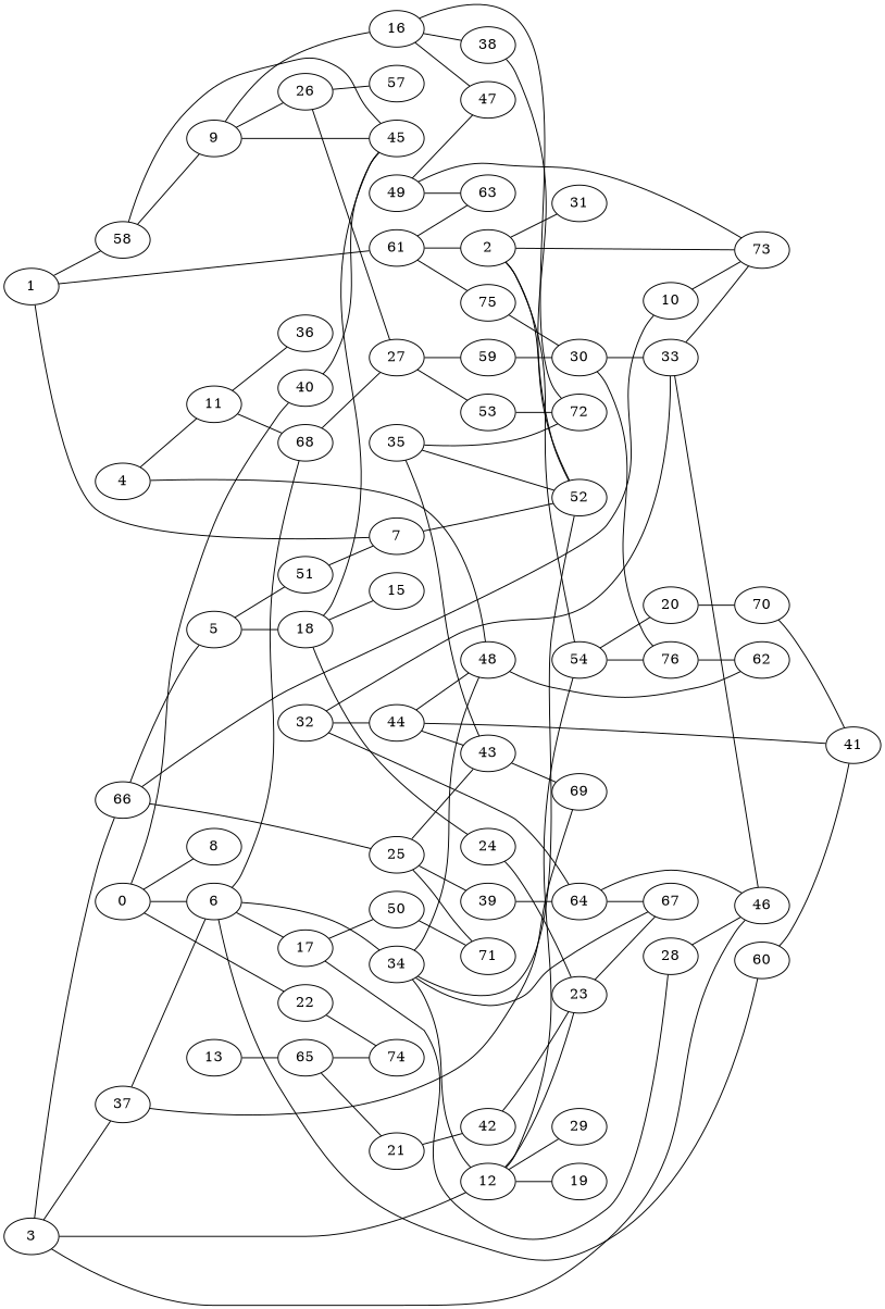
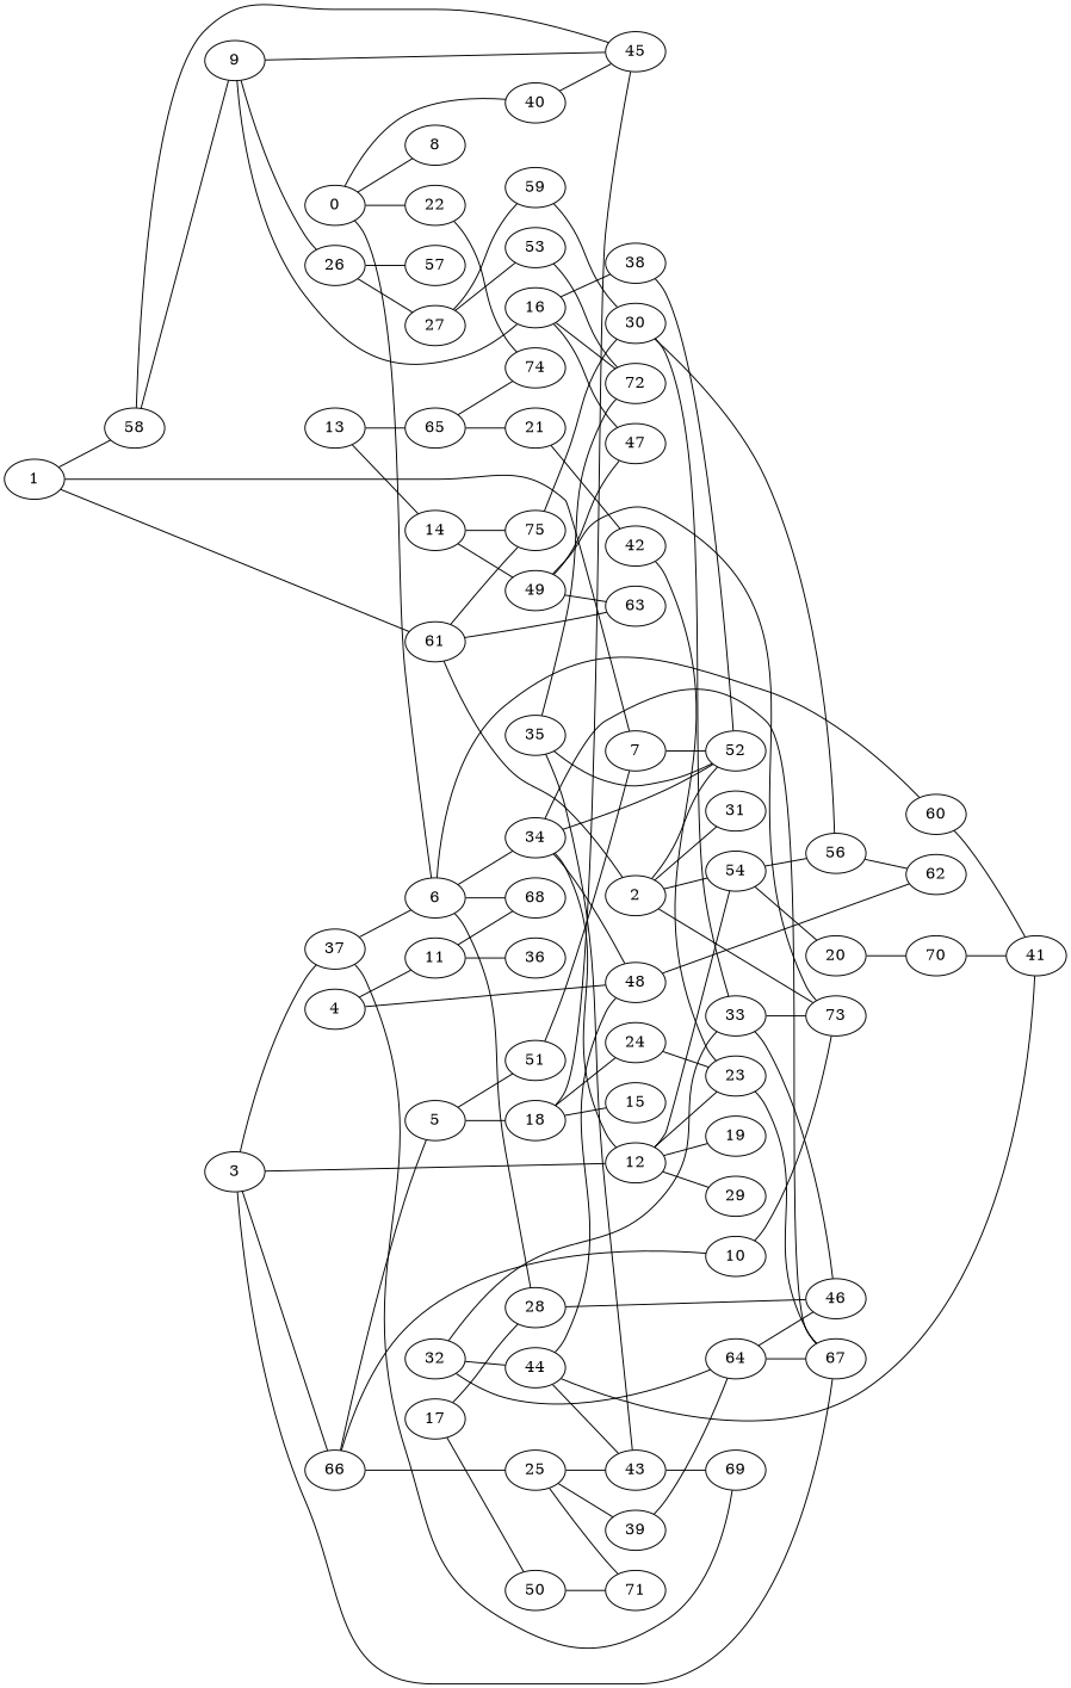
  strict graph {
    rankdir=LR
    edge [weight=2]
    0
    8
    40
    22
    6
    45
    74
    68
    60
    34
    28
    1
    58
    61
    7
    9
    2
    n18 [label=75]
    63
    52
    26
    16
    31
    54
    73
    30
    20
-   56 [label=76]
+   56
    3
    37
    66
    12
    46
    69
    5
    10
    25
    19
    29
    23
    51
    18
    71
    39
    43
    4
    11
    48
    36
    62
    27
    15
    24
    41
    67
    57
    35
    72
    53
    59
    70
    13
+   14
    65
    49
    21
    47
    42
    33
    38
    17
    50
    64
    32
    44
    0 -- 8
    0 -- 40 [weight=7]
    0 -- 22 [weight=1]
    0 -- 6 [weight=10]
    40 -- 45 [weight=8]
    22 -- 74 [weight=10]
    6 -- 68 [weight=10]
    6 -- 60
    6 -- 34 [weight=9]
-   6 -- 17 [weight=7]
-   68 -- 27 [weight=5]
+   6 -- 28 [weight=7]
    60 -- 41 [weight=7]
    34 -- 52 [weight=10]
    34 -- 12 [weight=5]
    34 -- 48 [weight=8]
    34 -- 67 [weight=1]
    28 -- 46 [weight=4]
    1 -- 58 [weight=9]
    1 -- 61
    1 -- 7 [weight=10]
    58 -- 45 [weight=3]
    58 -- 9 [weight=3]
    61 -- 2
    61 -- n18 [weight=1]
    61 -- 63 [weight=10]
    7 -- 52 [weight=5]
    9 -- 45 [weight=10]
    9 -- 26 [weight=3]
    9 -- 16
    2 -- 52 [weight=7]
    2 -- 31 [weight=10]
    2 -- 54
    2 -- 73 [weight=9]
    n18 -- 30 [weight=6]
    26 -- 27 [weight=6]
    26 -- 57 [weight=4]
    16 -- 72 [weight=9]
    16 -- 47 [weight=10]
    16 -- 38 [weight=4]
    54 -- 20 [weight=7]
    54 -- 56 [weight=8]
    30 -- 56 [weight=4]
    30 -- 33 [weight=4]
    20 -- 70 [weight=8]
    56 -- 62 [weight=8]
    3 -- 37 [weight=6]
    3 -- 66 [weight=3]
    3 -- 12 [weight=8]
-   3 -- 46 [weight=3]
+   3 -- 67 [weight=3]
    37 -- 6 [weight=7]
    37 -- 69 [weight=5]
    66 -- 5 [weight=1]
    66 -- 10 [weight=4]
    66 -- 25 [weight=9]
    12 -- 54 [weight=9]
    12 -- 19 [weight=5]
    12 -- 29 [weight=7]
    12 -- 23
    5 -- 51
    5 -- 18 [weight=8]
    10 -- 73 [weight=4]
    25 -- 71 [weight=7]
    25 -- 39
    25 -- 43 [weight=10]
    23 -- 67 [weight=5]
    51 -- 7 [weight=1]
    18 -- 45
    18 -- 15 [weight=4]
    18 -- 24 [weight=5]
    39 -- 64 [weight=9]
    43 -- 69 [weight=9]
    4 -- 11 [weight=7]
    4 -- 48 [weight=10]
    11 -- 68 [weight=3]
    11 -- 36 [weight=9]
    48 -- 62 [weight=3]
    27 -- 53 [weight=1]
    27 -- 59 [weight=9]
    24 -- 23 [weight=9]
    35 -- 52 [weight=4]
    35 -- 43 [weight=7]
    35 -- 72 [weight=9]
    53 -- 72
    59 -- 30 [weight=6]
    70 -- 41 [weight=5]
+   13 -- 14 [weight=1]
    13 -- 65 [weight=5]
+   14 -- n18 [weight=9]
+   14 -- 49 [weight=6]
    65 -- 74
    65 -- 21 [weight=1]
    49 -- 63 [weight=3]
    49 -- 73 [weight=9]
    49 -- 47 [weight=10]
    21 -- 42 [weight=7]
    42 -- 23 [weight=3]
    33 -- 73 [weight=4]
    33 -- 46 [weight=1]
    38 -- 52 [weight=5]
    17 -- 28
    17 -- 50 [weight=1]
    50 -- 71 [weight=6]
    64 -- 46 [weight=1]
    64 -- 67 [weight=7]
    32 -- 33 [weight=4]
    32 -- 64 [weight=7]
    32 -- 44 [weight=5]
    44 -- 43 [weight=4]
    44 -- 48
    44 -- 41 [weight=4]
  }
